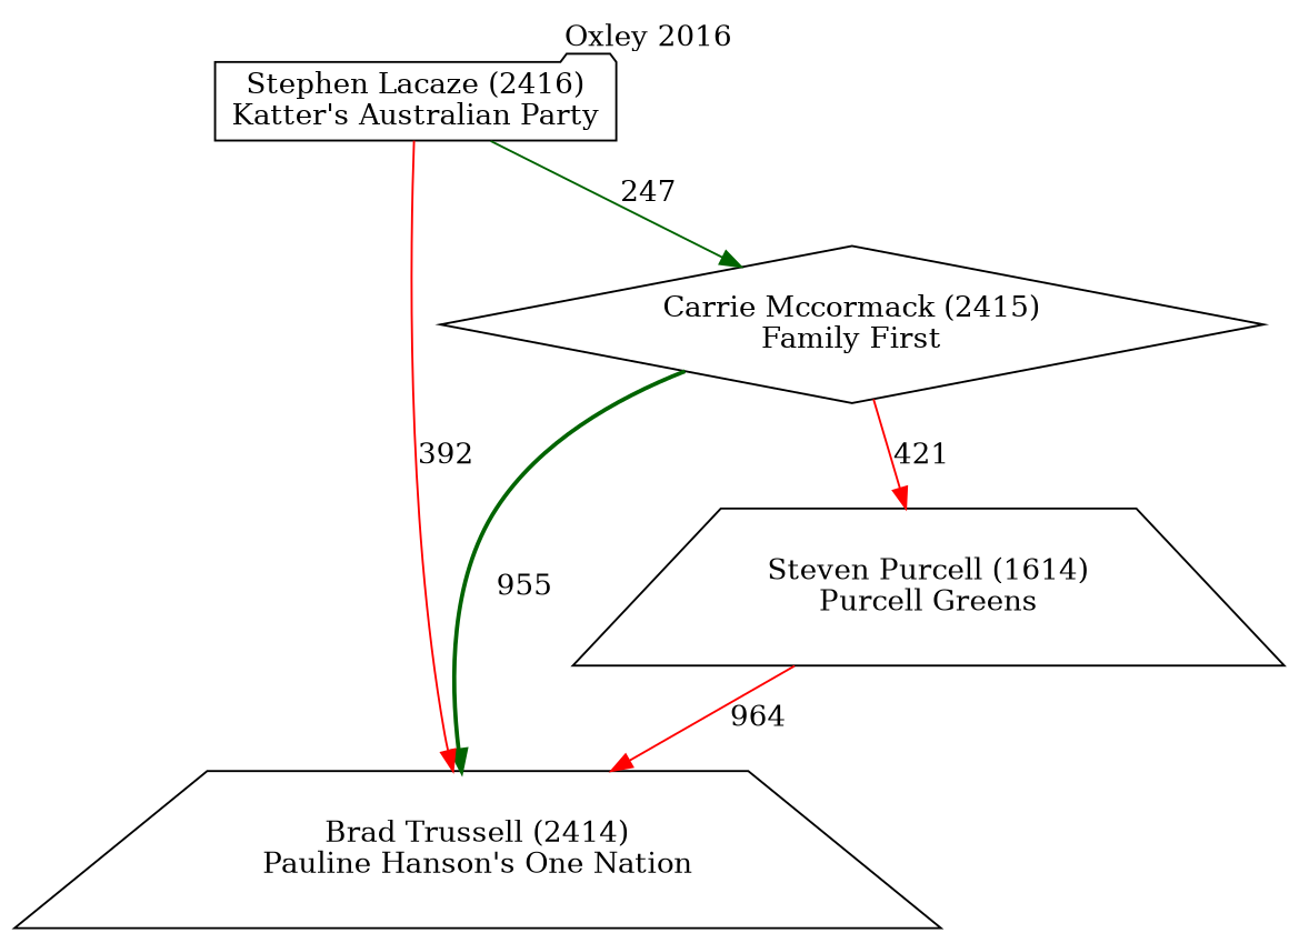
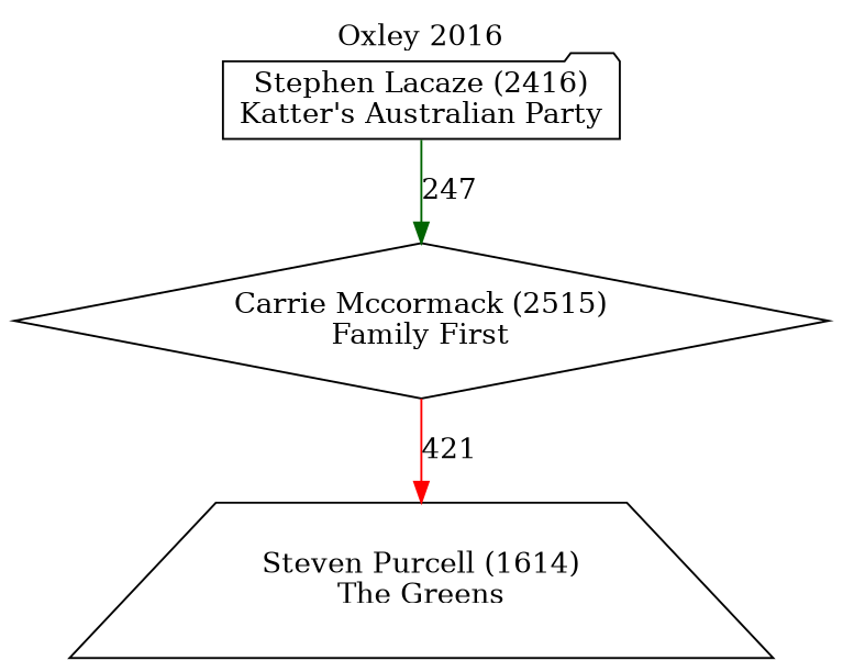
  digraph {
    label="Oxley 2016"
    labelloc=t
    mclimit=10
    node [shape=trapezium]
    edge [color=red style=solid]
-   n1 [label="Brad Trussell (2414)\nPauline Hanson's One Nation"]
-   n2 [label="Steven Purcell (1614)\nPurcell Greens"]
-   n3 [label="Carrie Mccormack (2415)\nFamily First" shape=diamond]
+   n2 [label="Steven Purcell (1614)\nThe Greens"]
+   n3 [label="Carrie Mccormack (2515)\nFamily First" shape=diamond]
    n4 [label="Stephen Lacaze (2416)\nKatter's Australian Party" shape=folder]
-   n2 -> n1 [label=964]
-   n3 -> n1 [color=darkgreen label=955 style=bold]
    n3 -> n2 [label=421]
-   n4 -> n1 [label=392]
    n4 -> n3 [color=darkgreen label=247]
  }
